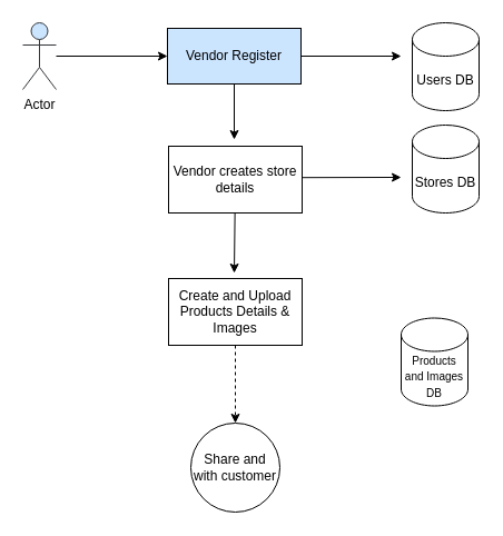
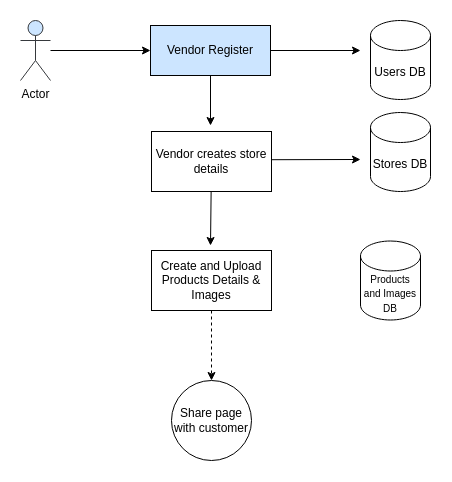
  <mxCell id="0" />
  <mxCell id="1" parent="0" />
  <mxCell id="2" value="" style="edgeStyle=none;html=1;" edge="1" parent="1" source="4"><mxGeometry relative="1" as="geometry"><mxPoint x="210" y="125" as="targetPoint" /></mxGeometry></mxCell>
  <mxCell id="3" style="edgeStyle=none;html=1;" edge="1" parent="1" source="4"><mxGeometry relative="1" as="geometry"><mxPoint x="360" y="50" as="targetPoint" /></mxGeometry></mxCell>
  <mxCell id="4" value="Vendor Register" style="rounded=0;whiteSpace=wrap;html=1;fillColor=#cce5ff;" vertex="1" parent="1"><mxGeometry x="150" y="25" width="120" height="50" as="geometry" /></mxCell>
  <mxCell id="5" value="Users DB" style="shape=cylinder3;whiteSpace=wrap;html=1;boundedLbl=1;backgroundOutline=1;size=15;" vertex="1" parent="1"><mxGeometry x="370" y="20" width="60" height="79" as="geometry" /></mxCell>
  <mxCell id="6" style="edgeStyle=none;html=1;" edge="1" parent="1" source="7" target="4"><mxGeometry relative="1" as="geometry" /></mxCell>
  <mxCell id="7" value="Actor" style="shape=umlActor;verticalLabelPosition=bottom;verticalAlign=top;html=1;outlineConnect=0;fillColor=#cce5ff;strokeColor=#36393d;" vertex="1" parent="1"><mxGeometry x="20" y="20" width="30" height="60" as="geometry" /></mxCell>
  <mxCell id="8" value="" style="edgeStyle=none;html=1;" edge="1" parent="1" source="9"><mxGeometry relative="1" as="geometry"><mxPoint x="210" y="245" as="targetPoint" /></mxGeometry></mxCell>
  <mxCell id="9" value="Vendor creates store details" style="rounded=0;whiteSpace=wrap;html=1;" vertex="1" parent="1"><mxGeometry x="151" y="131" width="120" height="60" as="geometry" /></mxCell>
  <mxCell id="10" value="Stores DB" style="shape=cylinder3;whiteSpace=wrap;html=1;boundedLbl=1;backgroundOutline=1;size=15;" vertex="1" parent="1"><mxGeometry x="370" y="112" width="60" height="79" as="geometry" /></mxCell>
  <mxCell id="11" style="edgeStyle=none;html=1;" edge="1" parent="1"><mxGeometry relative="1" as="geometry"><mxPoint x="271" y="159.208" as="sourcePoint" /><mxPoint x="360" y="159" as="targetPoint" /></mxGeometry></mxCell>
  <mxCell id="12" value="" style="edgeStyle=none;html=1;dashed=1;" edge="1" parent="1" source="13" target="15"><mxGeometry relative="1" as="geometry" /></mxCell>
  <mxCell id="13" value="Create and Upload Products Details &amp;amp; Images" style="rounded=0;whiteSpace=wrap;html=1;" vertex="1" parent="1"><mxGeometry x="151" y="250" width="120" height="60" as="geometry" /></mxCell>
- <mxCell id="14" value="&lt;font style=&quot;font-size: 10px;&quot;&gt;Products and Images DB&lt;/font&gt;" style="shape=cylinder3;whiteSpace=wrap;html=1;boundedLbl=1;backgroundOutline=1;size=15;" vertex="1" parent="1"><mxGeometry x="360" y="285.5" width="60" height="79" as="geometry" /></mxCell>
- <mxCell id="15" value="Share and with customer" style="ellipse;whiteSpace=wrap;html=1;rounded=0;" vertex="1" parent="1"><mxGeometry x="171" y="380" width="80" height="80" as="geometry" /></mxCell>
+ <mxCell id="14" value="&lt;font style=&quot;font-size: 10px;&quot;&gt;Products and Images DB&lt;/font&gt;" style="shape=cylinder3;whiteSpace=wrap;html=1;boundedLbl=1;backgroundOutline=1;size=15;" vertex="1" parent="1"><mxGeometry x="360" y="240.5" width="60" height="79" as="geometry" /></mxCell>
+ <mxCell id="15" value="Share page with customer" style="ellipse;whiteSpace=wrap;html=1;rounded=0;" vertex="1" parent="1"><mxGeometry x="171" y="380" width="80" height="80" as="geometry" /></mxCell>
